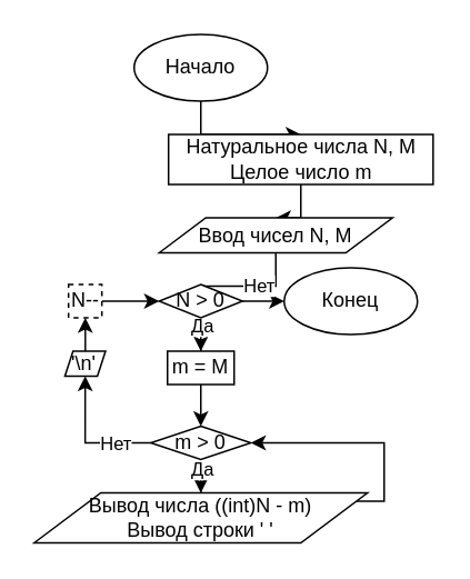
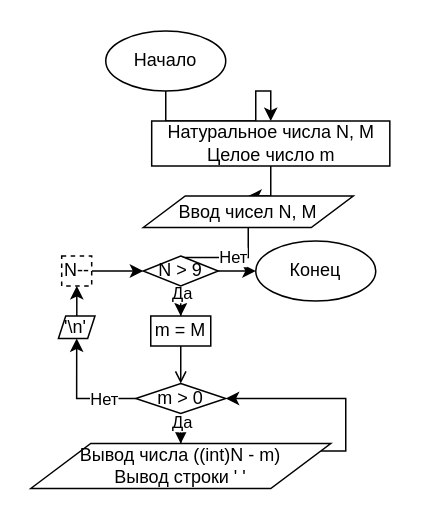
  <mxCell id="0" />
  <mxCell id="1" parent="0" />
  <mxCell id="2" style="edgeStyle=orthogonalEdgeStyle;rounded=0;orthogonalLoop=1;jettySize=auto;html=1;entryX=0.5;entryY=0;entryDx=0;entryDy=0;" edge="1" parent="1" source="3" target="5"><mxGeometry relative="1" as="geometry" /></mxCell>
- <mxCell id="3" value="Начало" style="ellipse;whiteSpace=wrap;html=1;" vertex="1" parent="1"><mxGeometry x="80" y="20" width="80" height="40" as="geometry" /></mxCell>
+ <mxCell id="3" value="Начало" style="ellipse;whiteSpace=wrap;html=1;" vertex="1" parent="1"><mxGeometry x="70" y="20" width="80" height="40" as="geometry" /></mxCell>
  <mxCell id="4" style="edgeStyle=orthogonalEdgeStyle;rounded=0;orthogonalLoop=1;jettySize=auto;html=1;entryX=0.5;entryY=0;entryDx=0;entryDy=0;" edge="1" parent="1" source="5" target="7"><mxGeometry relative="1" as="geometry" /></mxCell>
  <mxCell id="5" value="&lt;div&gt;Натуральное числа&amp;nbsp;N, M&lt;/div&gt;&lt;div&gt;&lt;span&gt;Целое число m&lt;/span&gt;&lt;/div&gt;" style="rounded=0;whiteSpace=wrap;html=1;" vertex="1" parent="1"><mxGeometry x="100.63" y="80" width="158.75" height="30" as="geometry" /></mxCell>
  <mxCell id="6" style="edgeStyle=orthogonalEdgeStyle;rounded=0;orthogonalLoop=1;jettySize=auto;html=1;" edge="1" parent="1" source="7" target="13"><mxGeometry relative="1" as="geometry" /></mxCell>
  <mxCell id="7" value="Ввод чисел N, M" style="shape=parallelogram;perimeter=parallelogramPerimeter;whiteSpace=wrap;html=1;fontFamily=Helvetica;fontSize=12;fontColor=#000000;align=center;strokeColor=#000000;fillColor=#ffffff;" vertex="1" parent="1"><mxGeometry x="95" y="130" width="140" height="21" as="geometry" /></mxCell>
  <mxCell id="8" value="Конец" style="ellipse;whiteSpace=wrap;html=1;" vertex="1" parent="1"><mxGeometry x="170" y="160" width="80" height="40" as="geometry" /></mxCell>
  <mxCell id="9" style="edgeStyle=orthogonalEdgeStyle;rounded=0;orthogonalLoop=1;jettySize=auto;html=1;entryX=0.5;entryY=0;entryDx=0;entryDy=0;" edge="1" parent="1" source="13" target="20"><mxGeometry relative="1" as="geometry" /></mxCell>
  <mxCell id="10" value="Да" style="edgeLabel;html=1;align=center;verticalAlign=middle;resizable=0;points=[];" vertex="1" connectable="0" parent="9"><mxGeometry x="0.453" relative="1" as="geometry"><mxPoint as="offset" /></mxGeometry></mxCell>
  <mxCell id="11" style="edgeStyle=orthogonalEdgeStyle;rounded=0;orthogonalLoop=1;jettySize=auto;html=1;entryX=0;entryY=0.5;entryDx=0;entryDy=0;" edge="1" parent="1" source="13" target="8"><mxGeometry relative="1" as="geometry" /></mxCell>
  <mxCell id="12" value="Нет" style="edgeLabel;html=1;align=center;verticalAlign=middle;resizable=0;points=[];" vertex="1" connectable="0" parent="11"><mxGeometry x="0.422" relative="1" as="geometry"><mxPoint y="-10" as="offset" /></mxGeometry></mxCell>
- <mxCell id="13" value="N &amp;gt; 0" style="rhombus;whiteSpace=wrap;html=1;" vertex="1" parent="1"><mxGeometry x="95" y="170" width="50" height="20" as="geometry" /></mxCell>
+ <mxCell id="13" value="N &amp;gt; 9" style="rhombus;whiteSpace=wrap;html=1;" vertex="1" parent="1"><mxGeometry x="95" y="170" width="50" height="20" as="geometry" /></mxCell>
  <mxCell id="14" style="edgeStyle=orthogonalEdgeStyle;rounded=0;orthogonalLoop=1;jettySize=auto;html=1;entryX=0.5;entryY=1;entryDx=0;entryDy=0;" edge="1" parent="1" source="18" target="24"><mxGeometry relative="1" as="geometry" /></mxCell>
  <mxCell id="15" value="Нет" style="edgeLabel;html=1;align=center;verticalAlign=middle;resizable=0;points=[];" vertex="1" connectable="0" parent="14"><mxGeometry x="-0.698" relative="1" as="geometry"><mxPoint x="-9.44" as="offset" /></mxGeometry></mxCell>
  <mxCell id="16" style="edgeStyle=orthogonalEdgeStyle;rounded=0;orthogonalLoop=1;jettySize=auto;html=1;entryX=0.5;entryY=0;entryDx=0;entryDy=0;" edge="1" parent="1" source="18" target="26"><mxGeometry relative="1" as="geometry" /></mxCell>
  <mxCell id="17" value="Да" style="edgeLabel;html=1;align=center;verticalAlign=middle;resizable=0;points=[];" vertex="1" connectable="0" parent="16"><mxGeometry x="-0.83" relative="1" as="geometry"><mxPoint as="offset" /></mxGeometry></mxCell>
  <mxCell id="18" value="m &amp;gt; 0" style="rhombus;whiteSpace=wrap;html=1;" vertex="1" parent="1"><mxGeometry x="90" y="255" width="60" height="20" as="geometry" /></mxCell>
- <mxCell id="19" style="edgeStyle=orthogonalEdgeStyle;rounded=0;orthogonalLoop=1;jettySize=auto;html=1;entryX=0.5;entryY=0;entryDx=0;entryDy=0;" edge="1" parent="1" source="20" target="18"><mxGeometry relative="1" as="geometry" /></mxCell>
+ <mxCell id="19" style="edgeStyle=orthogonalEdgeStyle;rounded=0;orthogonalLoop=1;jettySize=auto;html=1;entryX=0.5;entryY=0;entryDx=0;entryDy=0;endArrow=open;" edge="1" parent="1" source="20" target="18"><mxGeometry relative="1" as="geometry" /></mxCell>
  <mxCell id="20" value="m = M" style="rounded=0;whiteSpace=wrap;html=1;" vertex="1" parent="1"><mxGeometry x="100" y="210" width="40" height="20" as="geometry" /></mxCell>
  <mxCell id="21" style="edgeStyle=orthogonalEdgeStyle;rounded=0;orthogonalLoop=1;jettySize=auto;html=1;entryX=0;entryY=0.5;entryDx=0;entryDy=0;" edge="1" parent="1" source="22" target="13"><mxGeometry relative="1" as="geometry" /></mxCell>
  <mxCell id="22" value="N--" style="rounded=0;whiteSpace=wrap;html=1;dashed=1;" vertex="1" parent="1"><mxGeometry x="40.63" y="170" width="20" height="20" as="geometry" /></mxCell>
  <mxCell id="23" style="edgeStyle=orthogonalEdgeStyle;rounded=0;orthogonalLoop=1;jettySize=auto;html=1;entryX=0.5;entryY=1;entryDx=0;entryDy=0;" edge="1" parent="1" source="24" target="22"><mxGeometry relative="1" as="geometry" /></mxCell>
  <mxCell id="24" value="'\n'" style="shape=parallelogram;perimeter=parallelogramPerimeter;whiteSpace=wrap;html=1;" vertex="1" parent="1"><mxGeometry x="38.45" y="210" width="24.37" height="15" as="geometry" /></mxCell>
  <mxCell id="25" style="edgeStyle=orthogonalEdgeStyle;rounded=0;orthogonalLoop=1;jettySize=auto;html=1;entryX=1;entryY=0.5;entryDx=0;entryDy=0;" edge="1" parent="1" source="26" target="18"><mxGeometry relative="1" as="geometry"><Array as="points"><mxPoint x="230" y="300" /><mxPoint x="230" y="265" /></Array></mxGeometry></mxCell>
  <mxCell id="26" value="Вывод числа ((int)N - m)&lt;br&gt;Вывод строки ' '" style="shape=parallelogram;perimeter=parallelogramPerimeter;whiteSpace=wrap;html=1;" vertex="1" parent="1"><mxGeometry x="20" y="295" width="200" height="30" as="geometry" /></mxCell>
